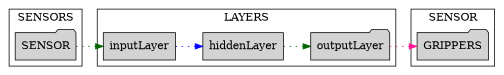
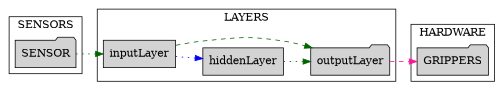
  digraph {
    rankdir=LR
    node [shape=folder style=filled]
    edge [color=darkgreen style=dotted]
    hiddenLayer [shape=box]
    outputLayer
    inputLayer [shape=box]
    GRIPPERS
    SENSOR
    subgraph cluster_1 {
      color=black
      label=LAYERS
      rank=same
      hiddenLayer
      outputLayer
      inputLayer
    }
    subgraph cluster_2 {
      color=black
-     label=SENSOR
+     label=HARDWARE
      rank=same
      GRIPPERS
    }
    subgraph cluster_3 {
      color=black
      label=SENSORS
      rank=same
      SENSOR
    }
    hiddenLayer -> outputLayer
-   outputLayer -> GRIPPERS [color=deeppink]
+   outputLayer -> GRIPPERS [color=deeppink style=dashed]
    inputLayer -> hiddenLayer [color=blue]
+   inputLayer -> outputLayer [style=dashed]
    SENSOR -> inputLayer
  }
